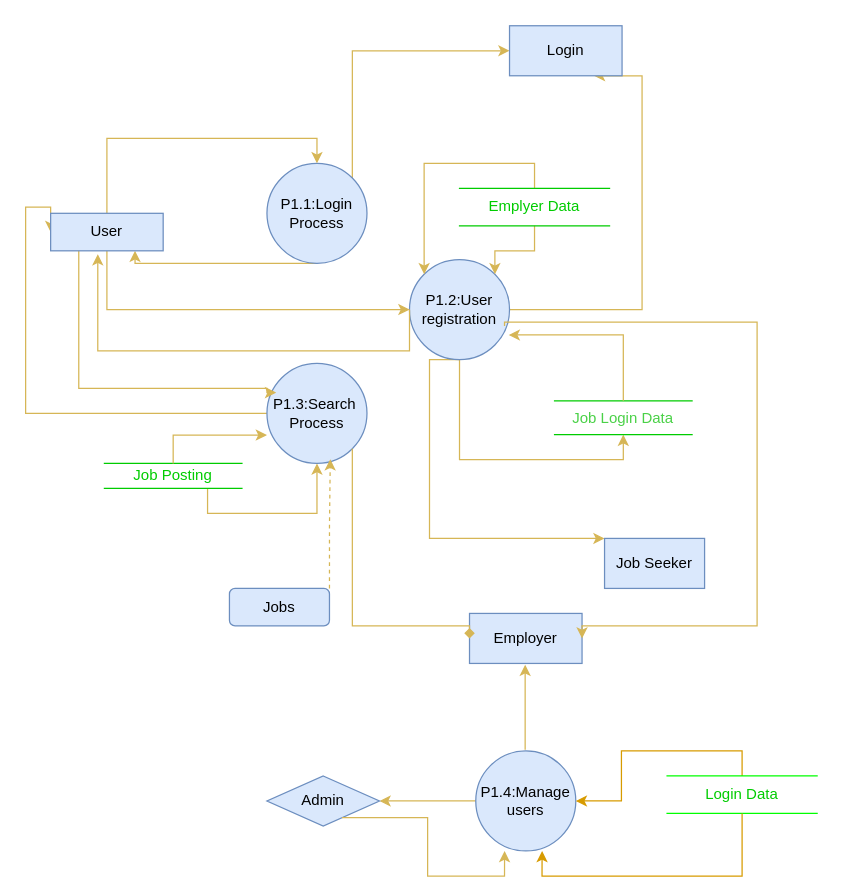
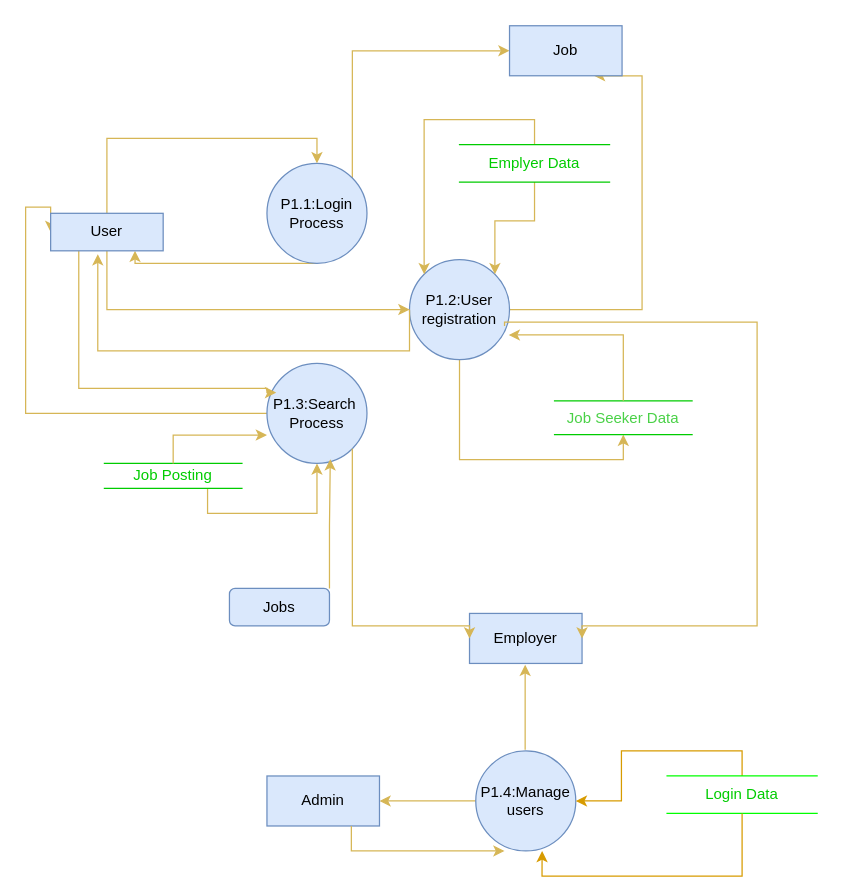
  <mxCell id="0" />
  <mxCell id="1" parent="0" />
  <mxCell id="2" style="edgeStyle=orthogonalEdgeStyle;rounded=0;orthogonalLoop=1;jettySize=auto;html=1;exitX=0.5;exitY=1;exitDx=0;exitDy=0;entryX=0.75;entryY=1;entryDx=0;entryDy=0;fillColor=#fff2cc;strokeColor=#d6b656;" parent="1" source="4" target="16" edge="1"><mxGeometry relative="1" as="geometry"><Array as="points"><mxPoint x="108" y="210" /></Array></mxGeometry></mxCell>
  <mxCell id="3" style="edgeStyle=orthogonalEdgeStyle;rounded=0;orthogonalLoop=1;jettySize=auto;html=1;exitX=1;exitY=0;exitDx=0;exitDy=0;entryX=0;entryY=0.5;entryDx=0;entryDy=0;fillColor=#fff2cc;strokeColor=#d6b656;" parent="1" source="4" target="20" edge="1"><mxGeometry relative="1" as="geometry"><Array as="points"><mxPoint x="281" y="40" /></Array></mxGeometry></mxCell>
  <mxCell id="4" value="P1.1:Login&lt;div&gt;Process&lt;/div&gt;" style="ellipse;whiteSpace=wrap;html=1;aspect=fixed;fillColor=#dae8fc;strokeColor=#6c8ebf;" parent="1" vertex="1"><mxGeometry x="213" y="130" width="80" height="80" as="geometry" /></mxCell>
  <mxCell id="5" style="edgeStyle=orthogonalEdgeStyle;rounded=0;orthogonalLoop=1;jettySize=auto;html=1;exitX=1;exitY=0.5;exitDx=0;exitDy=0;entryX=0.75;entryY=1;entryDx=0;entryDy=0;fillColor=#fff2cc;strokeColor=#d6b656;" parent="1" source="8" target="20" edge="1"><mxGeometry relative="1" as="geometry"><Array as="points"><mxPoint x="513" y="247" /><mxPoint x="513" y="60" /></Array></mxGeometry></mxCell>
- <mxCell id="6" style="edgeStyle=orthogonalEdgeStyle;rounded=0;orthogonalLoop=1;jettySize=auto;html=1;exitX=0.5;exitY=1;exitDx=0;exitDy=0;entryX=0;entryY=0;entryDx=0;entryDy=0;fillColor=#fff2cc;strokeColor=#d6b656;" parent="1" source="8" target="26" edge="1"><mxGeometry relative="1" as="geometry"><mxPoint x="383" y="370" as="targetPoint" /><Array as="points"><mxPoint x="343" y="287" /><mxPoint x="343" y="430" /></Array></mxGeometry></mxCell>
  <mxCell id="7" style="edgeStyle=orthogonalEdgeStyle;rounded=0;orthogonalLoop=1;jettySize=auto;html=1;exitX=0.5;exitY=1;exitDx=0;exitDy=0;entryX=0.5;entryY=1;entryDx=0;entryDy=0;fillColor=#fff2cc;strokeColor=#d6b656;" parent="1" source="8" target="27" edge="1"><mxGeometry relative="1" as="geometry" /></mxCell>
  <mxCell id="8" value="P1.2:User registration" style="ellipse;whiteSpace=wrap;html=1;aspect=fixed;fillColor=#dae8fc;strokeColor=#6c8ebf;" parent="1" vertex="1"><mxGeometry x="327" y="207" width="80" height="80" as="geometry" /></mxCell>
  <mxCell id="9" style="edgeStyle=orthogonalEdgeStyle;rounded=0;orthogonalLoop=1;jettySize=auto;html=1;exitX=0.108;exitY=0.775;exitDx=0;exitDy=0;entryX=0;entryY=0.5;entryDx=0;entryDy=0;exitPerimeter=0;fillColor=#fff2cc;strokeColor=#d6b656;" parent="1" source="10" target="16" edge="1"><mxGeometry relative="1" as="geometry"><Array as="points"><mxPoint x="222" y="330" /><mxPoint x="20" y="330" /><mxPoint x="20" y="165" /></Array></mxGeometry></mxCell>
  <mxCell id="10" value="P1.3:Search&amp;nbsp;&lt;div&gt;Process&lt;/div&gt;" style="ellipse;whiteSpace=wrap;html=1;aspect=fixed;fillColor=#dae8fc;strokeColor=#6c8ebf;" parent="1" vertex="1"><mxGeometry x="213" y="290" width="80" height="80" as="geometry" /></mxCell>
  <mxCell id="11" style="edgeStyle=orthogonalEdgeStyle;rounded=0;orthogonalLoop=1;jettySize=auto;html=1;exitX=0;exitY=0.5;exitDx=0;exitDy=0;entryX=1;entryY=0.5;entryDx=0;entryDy=0;fillColor=#fff2cc;strokeColor=#d6b656;" parent="1" source="12" target="18" edge="1"><mxGeometry relative="1" as="geometry" /></mxCell>
  <mxCell id="12" value="P1.4:Manage users" style="ellipse;whiteSpace=wrap;html=1;aspect=fixed;fillColor=#dae8fc;strokeColor=#6c8ebf;" parent="1" vertex="1"><mxGeometry x="380" y="600" width="80" height="80" as="geometry" /></mxCell>
  <mxCell id="13" style="edgeStyle=orthogonalEdgeStyle;rounded=0;orthogonalLoop=1;jettySize=auto;html=1;exitX=0.5;exitY=0;exitDx=0;exitDy=0;entryX=0.5;entryY=0;entryDx=0;entryDy=0;fillColor=#fff2cc;strokeColor=#d6b656;" parent="1" source="16" target="4" edge="1"><mxGeometry relative="1" as="geometry" /></mxCell>
  <mxCell id="14" style="edgeStyle=orthogonalEdgeStyle;rounded=0;orthogonalLoop=1;jettySize=auto;html=1;exitX=0.25;exitY=1;exitDx=0;exitDy=0;entryX=0.092;entryY=0.292;entryDx=0;entryDy=0;entryPerimeter=0;fillColor=#fff2cc;strokeColor=#d6b656;" parent="1" source="16" target="10" edge="1"><mxGeometry relative="1" as="geometry"><Array as="points"><mxPoint x="63" y="310" /><mxPoint x="213" y="310" /><mxPoint x="213" y="313" /></Array></mxGeometry></mxCell>
  <mxCell id="15" style="edgeStyle=orthogonalEdgeStyle;rounded=0;orthogonalLoop=1;jettySize=auto;html=1;exitX=0.5;exitY=1;exitDx=0;exitDy=0;entryX=0;entryY=0.5;entryDx=0;entryDy=0;fillColor=#fff2cc;strokeColor=#d6b656;" parent="1" source="16" target="8" edge="1"><mxGeometry relative="1" as="geometry" /></mxCell>
  <mxCell id="16" value="User" style="rounded=0;whiteSpace=wrap;html=1;fillColor=#dae8fc;strokeColor=#6c8ebf;" parent="1" vertex="1"><mxGeometry x="40" y="170" width="90" height="30" as="geometry" /></mxCell>
  <mxCell id="17" style="edgeStyle=orthogonalEdgeStyle;rounded=0;orthogonalLoop=1;jettySize=auto;html=1;exitX=0;exitY=0.5;exitDx=0;exitDy=0;entryX=0.419;entryY=1.089;entryDx=0;entryDy=0;entryPerimeter=0;fillColor=#fff2cc;strokeColor=#d6b656;" parent="1" source="8" target="16" edge="1"><mxGeometry relative="1" as="geometry"><Array as="points"><mxPoint x="327" y="280" /><mxPoint x="78" y="280" /></Array></mxGeometry></mxCell>
- <mxCell id="18" value="Admin" style="rhombus;whiteSpace=wrap;html=1;fillColor=#dae8fc;strokeColor=#6c8ebf;" parent="1" vertex="1"><mxGeometry x="213" y="620" width="90" height="40" as="geometry" /></mxCell>
+ <mxCell id="18" value="Admin" style="rounded=0;whiteSpace=wrap;html=1;fillColor=#dae8fc;strokeColor=#6c8ebf;" parent="1" vertex="1"><mxGeometry x="213" y="620" width="90" height="40" as="geometry" /></mxCell>
  <mxCell id="19" style="edgeStyle=orthogonalEdgeStyle;rounded=0;orthogonalLoop=1;jettySize=auto;html=1;exitX=0.75;exitY=1;exitDx=0;exitDy=0;entryX=0.288;entryY=1;entryDx=0;entryDy=0;entryPerimeter=0;fillColor=#fff2cc;strokeColor=#d6b656;" parent="1" source="18" target="12" edge="1"><mxGeometry relative="1" as="geometry" /></mxCell>
- <mxCell id="20" value="Login" style="whiteSpace=wrap;html=1;fillColor=#dae8fc;strokeColor=#6c8ebf;" parent="1" vertex="1"><mxGeometry x="407" y="20" width="90" height="40" as="geometry" /></mxCell>
+ <mxCell id="20" value="Job" style="whiteSpace=wrap;html=1;fillColor=#dae8fc;strokeColor=#6c8ebf;" parent="1" vertex="1"><mxGeometry x="407" y="20" width="90" height="40" as="geometry" /></mxCell>
  <mxCell id="21" value="Employer" style="rounded=0;whiteSpace=wrap;html=1;fillColor=#dae8fc;strokeColor=#6c8ebf;" parent="1" vertex="1"><mxGeometry x="375" y="490" width="90" height="40" as="geometry" /></mxCell>
  <mxCell id="22" style="edgeStyle=orthogonalEdgeStyle;rounded=0;orthogonalLoop=1;jettySize=auto;html=1;entryX=1;entryY=0.5;entryDx=0;entryDy=0;exitX=0.95;exitY=0.663;exitDx=0;exitDy=0;exitPerimeter=0;fillColor=#fff2cc;strokeColor=#d6b656;" parent="1" source="8" target="21" edge="1"><mxGeometry relative="1" as="geometry"><mxPoint x="413" y="257" as="sourcePoint" /><mxPoint x="469" y="420" as="targetPoint" /><Array as="points"><mxPoint x="403" y="257" /><mxPoint x="605" y="257" /><mxPoint x="605" y="500" /><mxPoint x="465" y="500" /></Array></mxGeometry></mxCell>
- <mxCell id="23" style="edgeStyle=orthogonalEdgeStyle;rounded=0;orthogonalLoop=1;jettySize=auto;html=1;exitX=1;exitY=1;exitDx=0;exitDy=0;entryX=0;entryY=0.5;entryDx=0;entryDy=0;fillColor=#fff2cc;strokeColor=#d6b656;endArrow=diamond;" parent="1" source="10" target="21" edge="1"><mxGeometry relative="1" as="geometry"><mxPoint x="363" y="358" as="targetPoint" /><Array as="points"><mxPoint x="281" y="500" /><mxPoint x="375" y="500" /></Array></mxGeometry></mxCell>
+ <mxCell id="23" style="edgeStyle=orthogonalEdgeStyle;rounded=0;orthogonalLoop=1;jettySize=auto;html=1;exitX=1;exitY=1;exitDx=0;exitDy=0;entryX=0;entryY=0.5;entryDx=0;entryDy=0;fillColor=#fff2cc;strokeColor=#d6b656;" parent="1" source="10" target="21" edge="1"><mxGeometry relative="1" as="geometry"><mxPoint x="363" y="358" as="targetPoint" /><Array as="points"><mxPoint x="281" y="500" /><mxPoint x="375" y="500" /></Array></mxGeometry></mxCell>
  <mxCell id="24" value="Jobs" style="rounded=1;whiteSpace=wrap;html=1;fillColor=#dae8fc;strokeColor=#6c8ebf;" parent="1" vertex="1"><mxGeometry x="183" y="470" width="80" height="30" as="geometry" /></mxCell>
  <mxCell id="25" value="" style="endArrow=classic;html=1;rounded=0;fillColor=#fff2cc;strokeColor=#d6b656;" parent="1" edge="1"><mxGeometry width="50" height="50" relative="1" as="geometry"><mxPoint x="419.5" y="599" as="sourcePoint" /><mxPoint x="419.5" y="531" as="targetPoint" /></mxGeometry></mxCell>
- <mxCell id="26" value="Job Seeker" style="whiteSpace=wrap;html=1;fillColor=#dae8fc;strokeColor=#6c8ebf;" parent="1" vertex="1"><mxGeometry x="483" y="430" width="80" height="40" as="geometry" /></mxCell>
- <mxCell id="27" value="&lt;font style=&quot;color: light-dark(rgb(74, 209, 71), rgb(237, 237, 237));&quot;&gt;Job Login Data&lt;/font&gt;" style="shape=partialRectangle;whiteSpace=wrap;html=1;left=0;right=0;fillColor=none;strokeColor=#00CC00;" parent="1" vertex="1"><mxGeometry x="443" y="320" width="110" height="27" as="geometry" /></mxCell>
+ <mxCell id="27" value="&lt;font style=&quot;color: light-dark(rgb(74, 209, 71), rgb(237, 237, 237));&quot;&gt;Job Seeker Data&lt;/font&gt;" style="shape=partialRectangle;whiteSpace=wrap;html=1;left=0;right=0;fillColor=none;strokeColor=#00CC00;" parent="1" vertex="1"><mxGeometry x="443" y="320" width="110" height="27" as="geometry" /></mxCell>
  <mxCell id="28" style="edgeStyle=orthogonalEdgeStyle;rounded=0;orthogonalLoop=1;jettySize=auto;html=1;exitX=0.75;exitY=1;exitDx=0;exitDy=0;entryX=0.5;entryY=1;entryDx=0;entryDy=0;fillColor=#fff2cc;strokeColor=#d6b656;" parent="1" source="29" target="10" edge="1"><mxGeometry relative="1" as="geometry" /></mxCell>
  <mxCell id="29" value="&lt;font style=&quot;color: rgb(0, 204, 0);&quot;&gt;Job Posting&lt;/font&gt;" style="shape=partialRectangle;whiteSpace=wrap;html=1;left=0;right=0;fillColor=none;strokeColor=#00CC00;" parent="1" vertex="1"><mxGeometry x="83" y="370" width="110" height="20" as="geometry" /></mxCell>
  <mxCell id="30" style="edgeStyle=orthogonalEdgeStyle;rounded=0;orthogonalLoop=1;jettySize=auto;html=1;exitX=0.5;exitY=1;exitDx=0;exitDy=0;entryX=1;entryY=0;entryDx=0;entryDy=0;fillColor=#fff2cc;strokeColor=#d6b656;" parent="1" source="32" target="8" edge="1"><mxGeometry relative="1" as="geometry" /></mxCell>
  <mxCell id="31" style="edgeStyle=orthogonalEdgeStyle;rounded=0;orthogonalLoop=1;jettySize=auto;html=1;exitX=0.5;exitY=0;exitDx=0;exitDy=0;entryX=0;entryY=0;entryDx=0;entryDy=0;fillColor=#fff2cc;strokeColor=#d6b656;" parent="1" source="32" target="8" edge="1"><mxGeometry relative="1" as="geometry" /></mxCell>
- <mxCell id="32" value="&lt;font style=&quot;color: rgb(0, 204, 0);&quot;&gt;Emplyer Data&lt;/font&gt;" style="shape=partialRectangle;whiteSpace=wrap;html=1;left=0;right=0;fillColor=none;strokeColor=#00CC00;" parent="1" vertex="1"><mxGeometry x="367" y="150" width="120" height="30" as="geometry" /></mxCell>
+ <mxCell id="32" value="&lt;font style=&quot;color: rgb(0, 204, 0);&quot;&gt;Emplyer Data&lt;/font&gt;" style="shape=partialRectangle;whiteSpace=wrap;html=1;left=0;right=0;fillColor=none;strokeColor=#00CC00;" parent="1" vertex="1"><mxGeometry x="367" y="115" width="120" height="30" as="geometry" /></mxCell>
  <mxCell id="33" style="edgeStyle=orthogonalEdgeStyle;rounded=0;orthogonalLoop=1;jettySize=auto;html=1;exitX=0.5;exitY=0;exitDx=0;exitDy=0;entryX=0.992;entryY=0.754;entryDx=0;entryDy=0;entryPerimeter=0;fillColor=#fff2cc;strokeColor=#d6b656;" parent="1" source="27" target="8" edge="1"><mxGeometry relative="1" as="geometry" /></mxCell>
  <mxCell id="34" style="edgeStyle=orthogonalEdgeStyle;rounded=0;orthogonalLoop=1;jettySize=auto;html=1;exitX=0.5;exitY=0;exitDx=0;exitDy=0;entryX=0;entryY=0.717;entryDx=0;entryDy=0;entryPerimeter=0;fillColor=#fff2cc;strokeColor=#d6b656;" parent="1" source="29" target="10" edge="1"><mxGeometry relative="1" as="geometry" /></mxCell>
- <mxCell id="35" style="edgeStyle=orthogonalEdgeStyle;rounded=0;orthogonalLoop=1;jettySize=auto;html=1;exitX=1;exitY=0;exitDx=0;exitDy=0;entryX=0.633;entryY=0.958;entryDx=0;entryDy=0;entryPerimeter=0;fillColor=#fff2cc;strokeColor=#d6b656;dashed=1;" parent="1" source="24" target="10" edge="1"><mxGeometry relative="1" as="geometry" /></mxCell>
+ <mxCell id="35" style="edgeStyle=orthogonalEdgeStyle;rounded=0;orthogonalLoop=1;jettySize=auto;html=1;exitX=1;exitY=0;exitDx=0;exitDy=0;entryX=0.633;entryY=0.958;entryDx=0;entryDy=0;entryPerimeter=0;fillColor=#fff2cc;strokeColor=#d6b656;" parent="1" source="24" target="10" edge="1"><mxGeometry relative="1" as="geometry" /></mxCell>
  <mxCell id="36" style="edgeStyle=orthogonalEdgeStyle;rounded=0;orthogonalLoop=1;jettySize=auto;html=1;exitX=0.5;exitY=0;exitDx=0;exitDy=0;entryX=1;entryY=0.5;entryDx=0;entryDy=0;fillColor=#ffe6cc;strokeColor=#d79b00;" edge="1" parent="1" source="37" target="12"><mxGeometry relative="1" as="geometry" /></mxCell>
  <mxCell id="37" value="&lt;font style=&quot;color: rgb(0, 204, 0);&quot;&gt;Login Data&lt;/font&gt;" style="shape=partialRectangle;whiteSpace=wrap;html=1;left=0;right=0;fillColor=none;strokeColor=#00FF00;" vertex="1" parent="1"><mxGeometry x="533" y="620" width="120" height="30" as="geometry" /></mxCell>
  <mxCell id="38" style="edgeStyle=orthogonalEdgeStyle;rounded=0;orthogonalLoop=1;jettySize=auto;html=1;exitX=0.5;exitY=1;exitDx=0;exitDy=0;entryX=0.663;entryY=1;entryDx=0;entryDy=0;entryPerimeter=0;fillColor=#ffe6cc;strokeColor=#d79b00;" edge="1" parent="1" source="37" target="12"><mxGeometry relative="1" as="geometry" /></mxCell>
